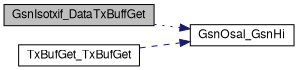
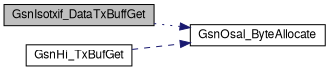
  digraph {
    rankdir=LR
    node [color=black fillcolor=white fontname=FreeSans fontsize=12 shape=record style=filled]
    edge [color=midnightblue fontname=FreeSans fontsize=12 labelfontname=FreeSans labelfontsize=12]
    n1 [fillcolor=grey75 fontcolor=black height=0.2 label=GsnIsotxif_DataTxBuffGet width=0.4]
-   n2 [height=0.2 label=GsnOsal_GsnHi width=0.4]
-   n3 [height=0.2 label=TxBufGet_TxBufGet width=0.4]
+   n2 [height=0.2 label=GsnOsal_ByteAllocate width=0.4]
+   n3 [height=0.2 label=GsnHi_TxBufGet width=0.4]
    n1 -> n2 [style=dotted]
    n3 -> n2 [style=dashed]
  }
